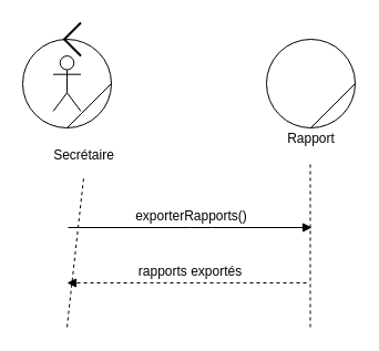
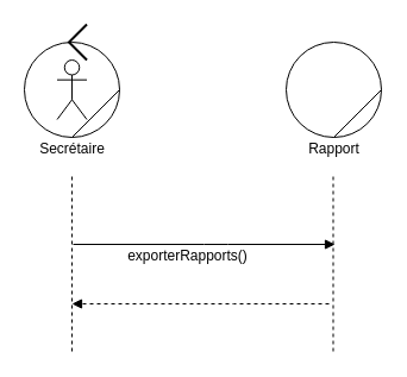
  <mxCell id="0" />
  <mxCell id="1" parent="0" />
  <mxCell id="2" value="" style="ellipse;whiteSpace=wrap;html=1;aspect=fixed;" vertex="1" parent="1"><mxGeometry x="20" y="35" width="80" height="80" as="geometry" /></mxCell>
  <mxCell id="3" value="" style="endArrow=none;html=1;exitX=0.5;exitY=1;exitDx=0;exitDy=0;" edge="1" parent="1" source="2"><mxGeometry width="50" height="50" relative="1" as="geometry"><mxPoint x="120" y="145" as="sourcePoint" /><mxPoint x="100" y="75" as="targetPoint" /></mxGeometry></mxCell>
  <mxCell id="4" value="" style="shape=umlActor;verticalLabelPosition=bottom;labelBackgroundColor=#ffffff;verticalAlign=top;html=1;outlineConnect=0;" vertex="1" parent="1"><mxGeometry x="47.5" y="50" width="25" height="50" as="geometry" /></mxCell>
- <mxCell id="5" value="Secrétaire" style="text;html=1;align=center;verticalAlign=middle;resizable=0;points=[];autosize=1;" vertex="1" parent="1"><mxGeometry x="40" y="130" width="70" height="20" as="geometry" /></mxCell>
+ <mxCell id="5" value="Secrétaire" style="text;html=1;align=center;verticalAlign=middle;resizable=0;points=[];autosize=1;" vertex="1" parent="1"><mxGeometry x="25" y="115" width="70" height="20" as="geometry" /></mxCell>
  <mxCell id="6" value="" style="ellipse;whiteSpace=wrap;html=1;aspect=fixed;" vertex="1" parent="1"><mxGeometry x="240" y="35" width="80" height="80" as="geometry" /></mxCell>
  <mxCell id="7" value="" style="endArrow=none;html=1;exitX=0.5;exitY=1;exitDx=0;exitDy=0;" edge="1" parent="1" source="6"><mxGeometry width="50" height="50" relative="1" as="geometry"><mxPoint x="340" y="145" as="sourcePoint" /><mxPoint x="320" y="75" as="targetPoint" /></mxGeometry></mxCell>
  <mxCell id="8" value="Rapport" style="text;html=1;align=center;verticalAlign=middle;resizable=0;points=[];autosize=1;" vertex="1" parent="1"><mxGeometry x="250" y="115" width="60" height="20" as="geometry" /></mxCell>
  <mxCell id="9" value="" style="endArrow=none;dashed=1;html=1;entryX=0.5;entryY=1.5;entryDx=0;entryDy=0;entryPerimeter=0;" edge="1" parent="1" target="5"><mxGeometry width="50" height="50" relative="1" as="geometry"><mxPoint x="60" y="295" as="sourcePoint" /><mxPoint x="70" y="155" as="targetPoint" /></mxGeometry></mxCell>
  <mxCell id="10" value="" style="endArrow=none;dashed=1;html=1;entryX=0.5;entryY=1.5;entryDx=0;entryDy=0;entryPerimeter=0;" edge="1" parent="1"><mxGeometry width="50" height="50" relative="1" as="geometry"><mxPoint x="279.5" y="295" as="sourcePoint" /><mxPoint x="279.5" y="145" as="targetPoint" /></mxGeometry></mxCell>
  <mxCell id="11" value="" style="endArrow=block;html=1;endFill=1;" edge="1" parent="1"><mxGeometry width="50" height="50" relative="1" as="geometry"><mxPoint x="61" y="205" as="sourcePoint" /><mxPoint x="281" y="205" as="targetPoint" /><Array as="points"><mxPoint x="181" y="205" /></Array></mxGeometry></mxCell>
- <mxCell id="12" value="exporterRapports()" style="text;html=1;align=center;verticalAlign=middle;resizable=0;points=[];autosize=1;" vertex="1" parent="1"><mxGeometry x="112" y="185" width="120" height="20" as="geometry" /></mxCell>
+ <mxCell id="12" value="exporterRapports()" style="text;html=1;align=center;verticalAlign=middle;resizable=0;points=[];autosize=1;" vertex="1" parent="1"><mxGeometry x="97" y="205" width="120" height="20" as="geometry" /></mxCell>
  <mxCell id="13" value="" style="endArrow=block;html=1;endFill=1;dashed=1;" edge="1" parent="1"><mxGeometry width="50" height="50" relative="1" as="geometry"><mxPoint x="276" y="255" as="sourcePoint" /><mxPoint x="60" y="255" as="targetPoint" /><Array as="points"><mxPoint x="186" y="255" /></Array></mxGeometry></mxCell>
- <mxCell id="14" value="rapports exportés" style="text;html=1;align=center;verticalAlign=middle;resizable=0;points=[];autosize=1;" vertex="1" parent="1"><mxGeometry x="116" y="235" width="110" height="20" as="geometry" /></mxCell>
  <mxCell id="15" value="" style="html=1;verticalLabelPosition=bottom;labelBackgroundColor=#ffffff;verticalAlign=top;shadow=0;dashed=0;strokeWidth=2;shape=mxgraph.ios7.misc.left;strokeColor=#000000;" vertex="1" parent="1"><mxGeometry x="57.5" y="20" width="15" height="30" as="geometry" /></mxCell>
